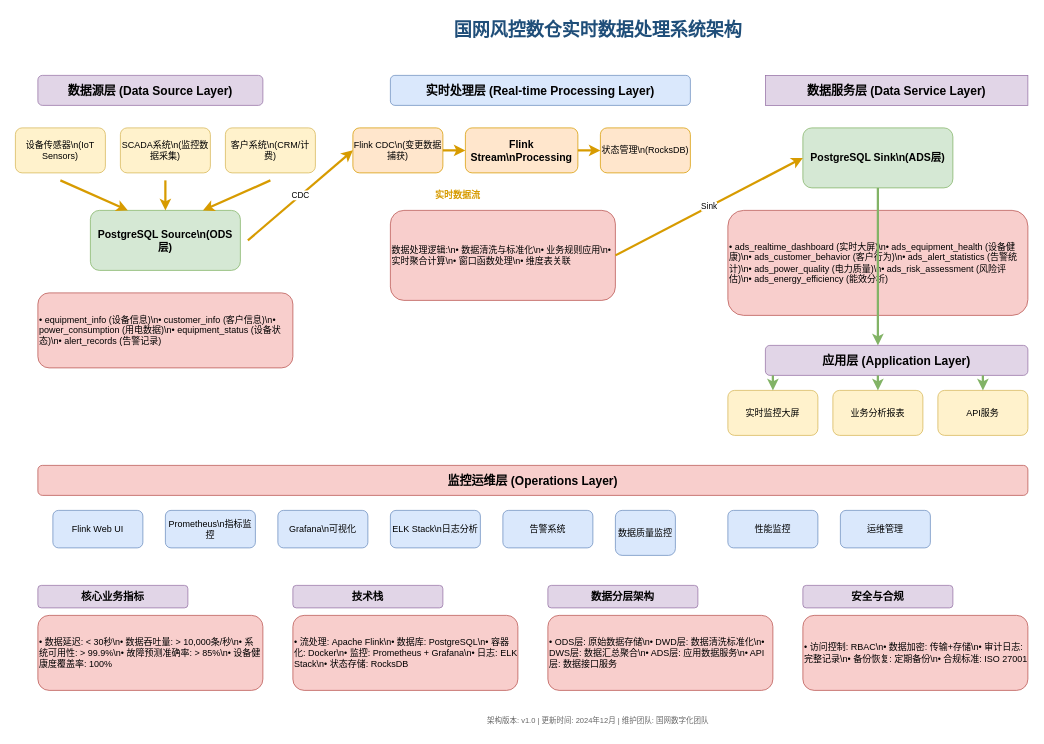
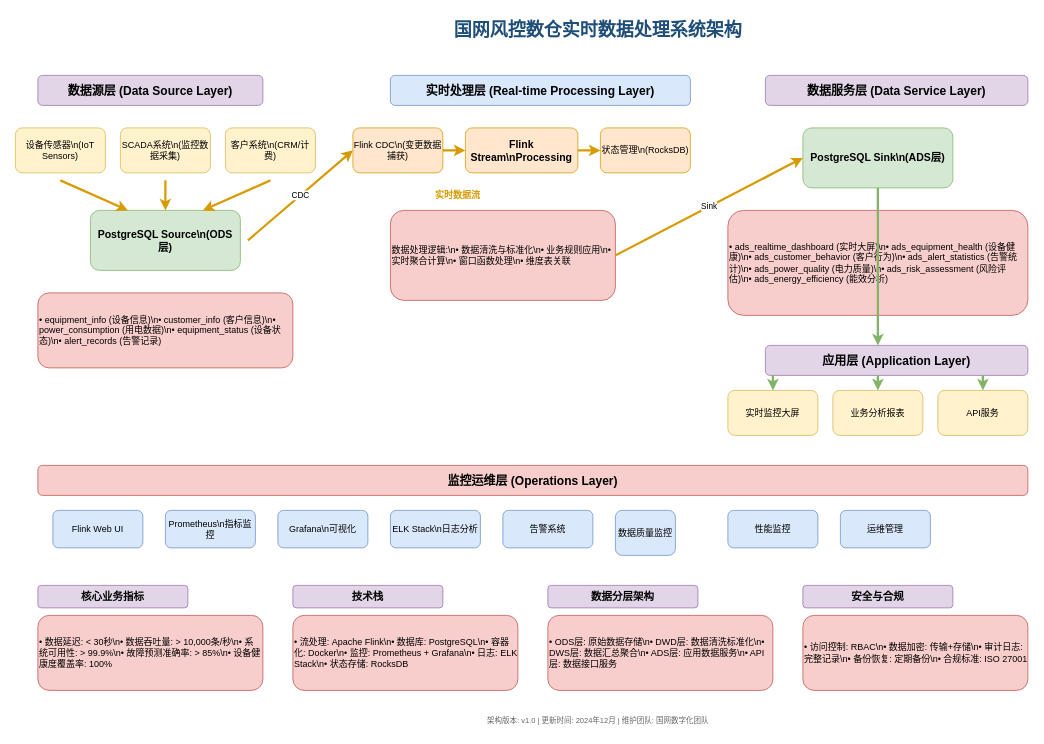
  <mxCell id="0" />
  <mxCell id="1" parent="0" />
  <mxCell id="2" value="国网风控数仓实时数据处理系统架构" style="text;html=1;strokeColor=none;fillColor=none;align=center;verticalAlign=middle;whiteSpace=wrap;rounded=0;fontSize=24;fontStyle=1;fontColor=#1f4e79;" vertex="1" parent="1"><mxGeometry x="497" y="20" width="600" height="40" as="geometry" /></mxCell>
  <mxCell id="3" value="数据源层 (Data Source Layer)" style="rounded=1;whiteSpace=wrap;html=1;fillColor=#e1d5e7;strokeColor=#9673a6;fontSize=16;fontStyle=1;" vertex="1" parent="1"><mxGeometry x="50" y="100" width="300" height="40" as="geometry" /></mxCell>
  <mxCell id="4" value="设备传感器\n(IoT Sensors)" style="rounded=1;whiteSpace=wrap;html=1;fillColor=#fff2cc;strokeColor=#d6b656;" vertex="1" parent="1"><mxGeometry x="20" y="170" width="120" height="60" as="geometry" /></mxCell>
  <mxCell id="5" value="SCADA系统\n(监控数据采集)" style="rounded=1;whiteSpace=wrap;html=1;fillColor=#fff2cc;strokeColor=#d6b656;" vertex="1" parent="1"><mxGeometry x="160" y="170" width="120" height="60" as="geometry" /></mxCell>
  <mxCell id="6" value="客户系统\n(CRM/计费)" style="rounded=1;whiteSpace=wrap;html=1;fillColor=#fff2cc;strokeColor=#d6b656;" vertex="1" parent="1"><mxGeometry x="300" y="170" width="120" height="60" as="geometry" /></mxCell>
  <mxCell id="7" value="PostgreSQL Source\n(ODS层)" style="rounded=1;whiteSpace=wrap;html=1;fillColor=#d5e8d4;strokeColor=#82b366;fontSize=14;fontStyle=1;" vertex="1" parent="1"><mxGeometry x="120" y="280" width="200" height="80" as="geometry" /></mxCell>
  <mxCell id="8" value="• equipment_info (设备信息)\n• customer_info (客户信息)\n• power_consumption (用电数据)\n• equipment_status (设备状态)\n• alert_records (告警记录)" style="rounded=1;whiteSpace=wrap;html=1;fillColor=#f8cecc;strokeColor=#b85450;align=left;" vertex="1" parent="1"><mxGeometry x="50" y="390" width="340" height="100" as="geometry" /></mxCell>
  <mxCell id="9" value="实时处理层 (Real-time Processing Layer)" style="rounded=1;whiteSpace=wrap;html=1;fillColor=#dae8fc;strokeColor=#6c8ebf;fontSize=16;fontStyle=1;" vertex="1" parent="1"><mxGeometry x="520" y="100" width="400" height="40" as="geometry" /></mxCell>
  <mxCell id="10" value="Flink CDC\n(变更数据捕获)" style="rounded=1;whiteSpace=wrap;html=1;fillColor=#ffe6cc;strokeColor=#d79b00;" vertex="1" parent="1"><mxGeometry x="470" y="170" width="120" height="60" as="geometry" /></mxCell>
  <mxCell id="11" value="Flink Stream\nProcessing" style="rounded=1;whiteSpace=wrap;html=1;fillColor=#ffe6cc;strokeColor=#d79b00;fontSize=14;fontStyle=1;" vertex="1" parent="1"><mxGeometry x="620" y="170" width="150" height="60" as="geometry" /></mxCell>
  <mxCell id="12" value="状态管理\n(RocksDB)" style="rounded=1;whiteSpace=wrap;html=1;fillColor=#ffe6cc;strokeColor=#d79b00;" vertex="1" parent="1"><mxGeometry x="800" y="170" width="120" height="60" as="geometry" /></mxCell>
  <mxCell id="13" value="数据处理逻辑:\n• 数据清洗与标准化\n• 业务规则应用\n• 实时聚合计算\n• 窗口函数处理\n• 维度表关联" style="rounded=1;whiteSpace=wrap;html=1;fillColor=#f8cecc;strokeColor=#b85450;align=left;" vertex="1" parent="1"><mxGeometry x="520" y="280" width="300" height="120" as="geometry" /></mxCell>
- <mxCell id="14" value="数据服务层 (Data Service Layer)" style="whiteSpace=wrap;html=1;fillColor=#e1d5e7;strokeColor=#9673a6;fontSize=16;fontStyle=1;rounded=0;" vertex="1" parent="1"><mxGeometry x="1020" y="100" width="350" height="40" as="geometry" /></mxCell>
+ <mxCell id="14" value="数据服务层 (Data Service Layer)" style="rounded=1;whiteSpace=wrap;html=1;fillColor=#e1d5e7;strokeColor=#9673a6;fontSize=16;fontStyle=1;" vertex="1" parent="1"><mxGeometry x="1020" y="100" width="350" height="40" as="geometry" /></mxCell>
  <mxCell id="15" value="PostgreSQL Sink\n(ADS层)" style="rounded=1;whiteSpace=wrap;html=1;fillColor=#d5e8d4;strokeColor=#82b366;fontSize=14;fontStyle=1;" vertex="1" parent="1"><mxGeometry x="1070" y="170" width="200" height="80" as="geometry" /></mxCell>
  <mxCell id="16" value="• ads_realtime_dashboard (实时大屏)\n• ads_equipment_health (设备健康)\n• ads_customer_behavior (客户行为)\n• ads_alert_statistics (告警统计)\n• ads_power_quality (电力质量)\n• ads_risk_assessment (风险评估)\n• ads_energy_efficiency (能效分析)" style="rounded=1;whiteSpace=wrap;html=1;fillColor=#f8cecc;strokeColor=#b85450;align=left;" vertex="1" parent="1"><mxGeometry x="970" y="280" width="400" height="140" as="geometry" /></mxCell>
  <mxCell id="17" value="应用层 (Application Layer)" style="rounded=1;whiteSpace=wrap;html=1;fillColor=#e1d5e7;strokeColor=#9673a6;fontSize=16;fontStyle=1;" vertex="1" parent="1"><mxGeometry x="1020" y="460" width="350" height="40" as="geometry" /></mxCell>
  <mxCell id="18" value="实时监控大屏" style="rounded=1;whiteSpace=wrap;html=1;fillColor=#fff2cc;strokeColor=#d6b656;" vertex="1" parent="1"><mxGeometry x="970" y="520" width="120" height="60" as="geometry" /></mxCell>
  <mxCell id="19" value="业务分析报表" style="rounded=1;whiteSpace=wrap;html=1;fillColor=#fff2cc;strokeColor=#d6b656;" vertex="1" parent="1"><mxGeometry x="1110" y="520" width="120" height="60" as="geometry" /></mxCell>
  <mxCell id="20" value="API服务" style="rounded=1;whiteSpace=wrap;html=1;fillColor=#fff2cc;strokeColor=#d6b656;" vertex="1" parent="1"><mxGeometry x="1250" y="520" width="120" height="60" as="geometry" /></mxCell>
  <mxCell id="21" value="监控运维层 (Operations Layer)" style="rounded=1;whiteSpace=wrap;html=1;fillColor=#f8cecc;strokeColor=#b85450;fontSize=16;fontStyle=1;" vertex="1" parent="1"><mxGeometry x="50" y="620" width="1320" height="40" as="geometry" /></mxCell>
  <mxCell id="22" value="Flink Web UI" style="rounded=1;whiteSpace=wrap;html=1;fillColor=#dae8fc;strokeColor=#6c8ebf;" vertex="1" parent="1"><mxGeometry x="70" y="680" width="120" height="50" as="geometry" /></mxCell>
  <mxCell id="23" value="Prometheus\n指标监控" style="rounded=1;whiteSpace=wrap;html=1;fillColor=#dae8fc;strokeColor=#6c8ebf;" vertex="1" parent="1"><mxGeometry x="220" y="680" width="120" height="50" as="geometry" /></mxCell>
  <mxCell id="24" value="Grafana\n可视化" style="rounded=1;whiteSpace=wrap;html=1;fillColor=#dae8fc;strokeColor=#6c8ebf;" vertex="1" parent="1"><mxGeometry x="370" y="680" width="120" height="50" as="geometry" /></mxCell>
  <mxCell id="25" value="ELK Stack\n日志分析" style="rounded=1;whiteSpace=wrap;html=1;fillColor=#dae8fc;strokeColor=#6c8ebf;" vertex="1" parent="1"><mxGeometry x="520" y="680" width="120" height="50" as="geometry" /></mxCell>
  <mxCell id="26" value="告警系统" style="rounded=1;whiteSpace=wrap;html=1;fillColor=#dae8fc;strokeColor=#6c8ebf;" vertex="1" parent="1"><mxGeometry x="670" y="680" width="120" height="50" as="geometry" /></mxCell>
  <mxCell id="27" value="数据质量监控" style="rounded=1;whiteSpace=wrap;html=1;fillColor=#dae8fc;strokeColor=#6c8ebf;" vertex="1" parent="1"><mxGeometry x="820" y="680" width="80" height="60" as="geometry" /></mxCell>
  <mxCell id="28" value="性能监控" style="rounded=1;whiteSpace=wrap;html=1;fillColor=#dae8fc;strokeColor=#6c8ebf;" vertex="1" parent="1"><mxGeometry x="970" y="680" width="120" height="50" as="geometry" /></mxCell>
  <mxCell id="29" value="运维管理" style="rounded=1;whiteSpace=wrap;html=1;fillColor=#dae8fc;strokeColor=#6c8ebf;" vertex="1" parent="1"><mxGeometry x="1120" y="680" width="120" height="50" as="geometry" /></mxCell>
  <mxCell id="30" value="核心业务指标" style="rounded=1;whiteSpace=wrap;html=1;fillColor=#e1d5e7;strokeColor=#9673a6;fontSize=14;fontStyle=1;" vertex="1" parent="1"><mxGeometry x="50" y="780" width="200" height="30" as="geometry" /></mxCell>
  <mxCell id="31" value="• 数据延迟: &lt; 30秒\n• 数据吞吐量: &gt; 10,000条/秒\n• 系统可用性: &gt; 99.9%\n• 故障预测准确率: &gt; 85%\n• 设备健康度覆盖率: 100%" style="rounded=1;whiteSpace=wrap;html=1;fillColor=#f8cecc;strokeColor=#b85450;align=left;" vertex="1" parent="1"><mxGeometry x="50" y="820" width="300" height="100" as="geometry" /></mxCell>
  <mxCell id="32" value="技术栈" style="rounded=1;whiteSpace=wrap;html=1;fillColor=#e1d5e7;strokeColor=#9673a6;fontSize=14;fontStyle=1;" vertex="1" parent="1"><mxGeometry x="390" y="780" width="200" height="30" as="geometry" /></mxCell>
  <mxCell id="33" value="• 流处理: Apache Flink\n• 数据库: PostgreSQL\n• 容器化: Docker\n• 监控: Prometheus + Grafana\n• 日志: ELK Stack\n• 状态存储: RocksDB" style="rounded=1;whiteSpace=wrap;html=1;fillColor=#f8cecc;strokeColor=#b85450;align=left;" vertex="1" parent="1"><mxGeometry x="390" y="820" width="300" height="100" as="geometry" /></mxCell>
  <mxCell id="34" value="数据分层架构" style="rounded=1;whiteSpace=wrap;html=1;fillColor=#e1d5e7;strokeColor=#9673a6;fontSize=14;fontStyle=1;" vertex="1" parent="1"><mxGeometry x="730" y="780" width="200" height="30" as="geometry" /></mxCell>
  <mxCell id="35" value="• ODS层: 原始数据存储\n• DWD层: 数据清洗标准化\n• DWS层: 数据汇总聚合\n• ADS层: 应用数据服务\n• API层: 数据接口服务" style="rounded=1;whiteSpace=wrap;html=1;fillColor=#f8cecc;strokeColor=#b85450;align=left;" vertex="1" parent="1"><mxGeometry x="730" y="820" width="300" height="100" as="geometry" /></mxCell>
  <mxCell id="36" value="安全与合规" style="rounded=1;whiteSpace=wrap;html=1;fillColor=#e1d5e7;strokeColor=#9673a6;fontSize=14;fontStyle=1;" vertex="1" parent="1"><mxGeometry x="1070" y="780" width="200" height="30" as="geometry" /></mxCell>
  <mxCell id="37" value="• 访问控制: RBAC\n• 数据加密: 传输+存储\n• 审计日志: 完整记录\n• 备份恢复: 定期备份\n• 合规标准: ISO 27001" style="rounded=1;whiteSpace=wrap;html=1;fillColor=#f8cecc;strokeColor=#b85450;align=left;" vertex="1" parent="1"><mxGeometry x="1070" y="820" width="300" height="100" as="geometry" /></mxCell>
  <mxCell id="38" value="" style="endArrow=classic;html=1;rounded=0;strokeWidth=3;strokeColor=#d79b00;" edge="1" parent="1"><mxGeometry width="50" height="50" relative="1" as="geometry"><mxPoint x="80" y="240" as="sourcePoint" /><mxPoint x="170" y="280" as="targetPoint" /></mxGeometry></mxCell>
  <mxCell id="39" value="" style="endArrow=classic;html=1;rounded=0;strokeWidth=3;strokeColor=#d79b00;" edge="1" parent="1"><mxGeometry width="50" height="50" relative="1" as="geometry"><mxPoint x="220" y="240" as="sourcePoint" /><mxPoint x="220" y="280" as="targetPoint" /></mxGeometry></mxCell>
  <mxCell id="40" value="" style="endArrow=classic;html=1;rounded=0;strokeWidth=3;strokeColor=#d79b00;" edge="1" parent="1"><mxGeometry width="50" height="50" relative="1" as="geometry"><mxPoint x="360" y="240" as="sourcePoint" /><mxPoint x="270" y="280" as="targetPoint" /></mxGeometry></mxCell>
  <mxCell id="41" value="CDC" style="endArrow=classic;html=1;rounded=0;strokeWidth=3;strokeColor=#d79b00;" edge="1" parent="1"><mxGeometry width="50" height="50" relative="1" as="geometry"><mxPoint x="330" y="320" as="sourcePoint" /><mxPoint x="470" y="200" as="targetPoint" /></mxGeometry></mxCell>
  <mxCell id="42" value="" style="endArrow=classic;html=1;rounded=0;strokeWidth=3;strokeColor=#d79b00;" edge="1" parent="1"><mxGeometry width="50" height="50" relative="1" as="geometry"><mxPoint x="590" y="200" as="sourcePoint" /><mxPoint x="620" y="200" as="targetPoint" /></mxGeometry></mxCell>
  <mxCell id="43" value="" style="endArrow=classic;html=1;rounded=0;strokeWidth=3;strokeColor=#d79b00;" edge="1" parent="1"><mxGeometry width="50" height="50" relative="1" as="geometry"><mxPoint x="770" y="200" as="sourcePoint" /><mxPoint x="800" y="200" as="targetPoint" /></mxGeometry></mxCell>
  <mxCell id="44" value="Sink" style="endArrow=classic;html=1;rounded=0;strokeWidth=3;strokeColor=#d79b00;" edge="1" parent="1"><mxGeometry width="50" height="50" relative="1" as="geometry"><mxPoint x="820" y="340" as="sourcePoint" /><mxPoint x="1070" y="210" as="targetPoint" /></mxGeometry></mxCell>
  <mxCell id="45" value="" style="endArrow=classic;html=1;rounded=0;strokeWidth=3;strokeColor=#82b366;" edge="1" parent="1"><mxGeometry width="50" height="50" relative="1" as="geometry"><mxPoint x="1170" y="250" as="sourcePoint" /><mxPoint x="1170" y="460" as="targetPoint" /></mxGeometry></mxCell>
  <mxCell id="46" value="" style="endArrow=classic;html=1;rounded=0;strokeWidth=3;strokeColor=#82b366;" edge="1" parent="1"><mxGeometry width="50" height="50" relative="1" as="geometry"><mxPoint x="1030" y="500" as="sourcePoint" /><mxPoint x="1030" y="520" as="targetPoint" /></mxGeometry></mxCell>
  <mxCell id="47" value="" style="endArrow=classic;html=1;rounded=0;strokeWidth=3;strokeColor=#82b366;" edge="1" parent="1"><mxGeometry width="50" height="50" relative="1" as="geometry"><mxPoint x="1170" y="500" as="sourcePoint" /><mxPoint x="1170" y="520" as="targetPoint" /></mxGeometry></mxCell>
  <mxCell id="48" value="" style="endArrow=classic;html=1;rounded=0;strokeWidth=3;strokeColor=#82b366;" edge="1" parent="1"><mxGeometry width="50" height="50" relative="1" as="geometry"><mxPoint x="1310" y="500" as="sourcePoint" /><mxPoint x="1310" y="520" as="targetPoint" /></mxGeometry></mxCell>
  <mxCell id="49" value="实时数据流" style="text;html=1;strokeColor=none;fillColor=none;align=center;verticalAlign=middle;whiteSpace=wrap;rounded=0;fontSize=12;fontStyle=1;fontColor=#d79b00;" vertex="1" parent="1"><mxGeometry x="570" y="250" width="80" height="20" as="geometry" /></mxCell>
  <mxCell id="50" value="架构版本: v1.0 | 更新时间: 2024年12月 | 维护团队: 国网数字化团队" style="text;html=1;strokeColor=none;fillColor=none;align=center;verticalAlign=middle;whiteSpace=wrap;rounded=0;fontSize=10;fontColor=#666666;" vertex="1" parent="1"><mxGeometry x="497" y="950" width="600" height="20" as="geometry" /></mxCell>
